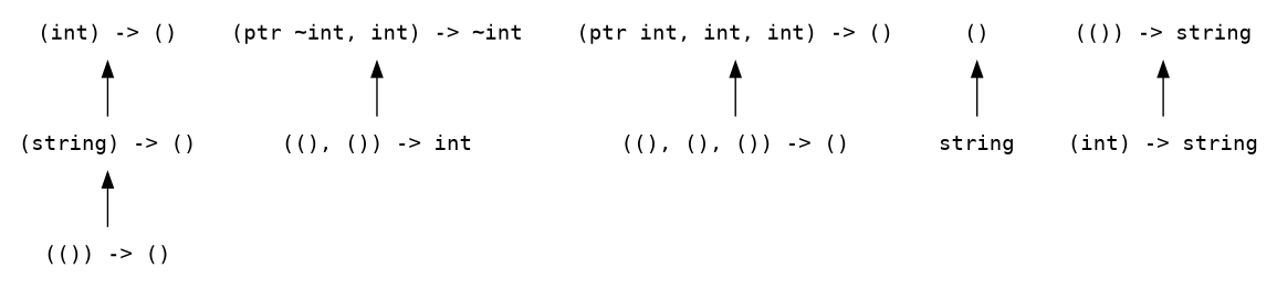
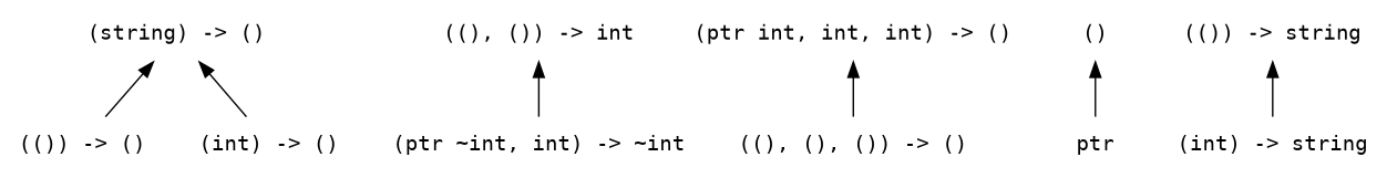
  digraph {
    fontname="DejaVu Sans Mono"
    node [fontname="DejaVu Sans Mono" shape=none]
    edge [dir=back fontname="DejaVu Sans Mono"]
    "(string) -> ()"
    "(()) -> ()"
    "(ptr ~int, int) -> ~int"
    "((), ()) -> int"
    "(ptr int, int, int) -> ()"
    "((), (), ()) -> ()"
    "()"
-   string
+   string [label=ptr]
    "(int) -> ()"
    "(()) -> string"
    "(int) -> string"
    "(string) -> ()" -> "(()) -> ()"
-   "(ptr ~int, int) -> ~int" -> "((), ()) -> int"
+   "((), ()) -> int" -> "(ptr ~int, int) -> ~int"
    "(ptr int, int, int) -> ()" -> "((), (), ()) -> ()"
    "()" -> string
-   "(int) -> ()" -> "(string) -> ()"
+   "(string) -> ()" -> "(int) -> ()"
    "(()) -> string" -> "(int) -> string"
  }
